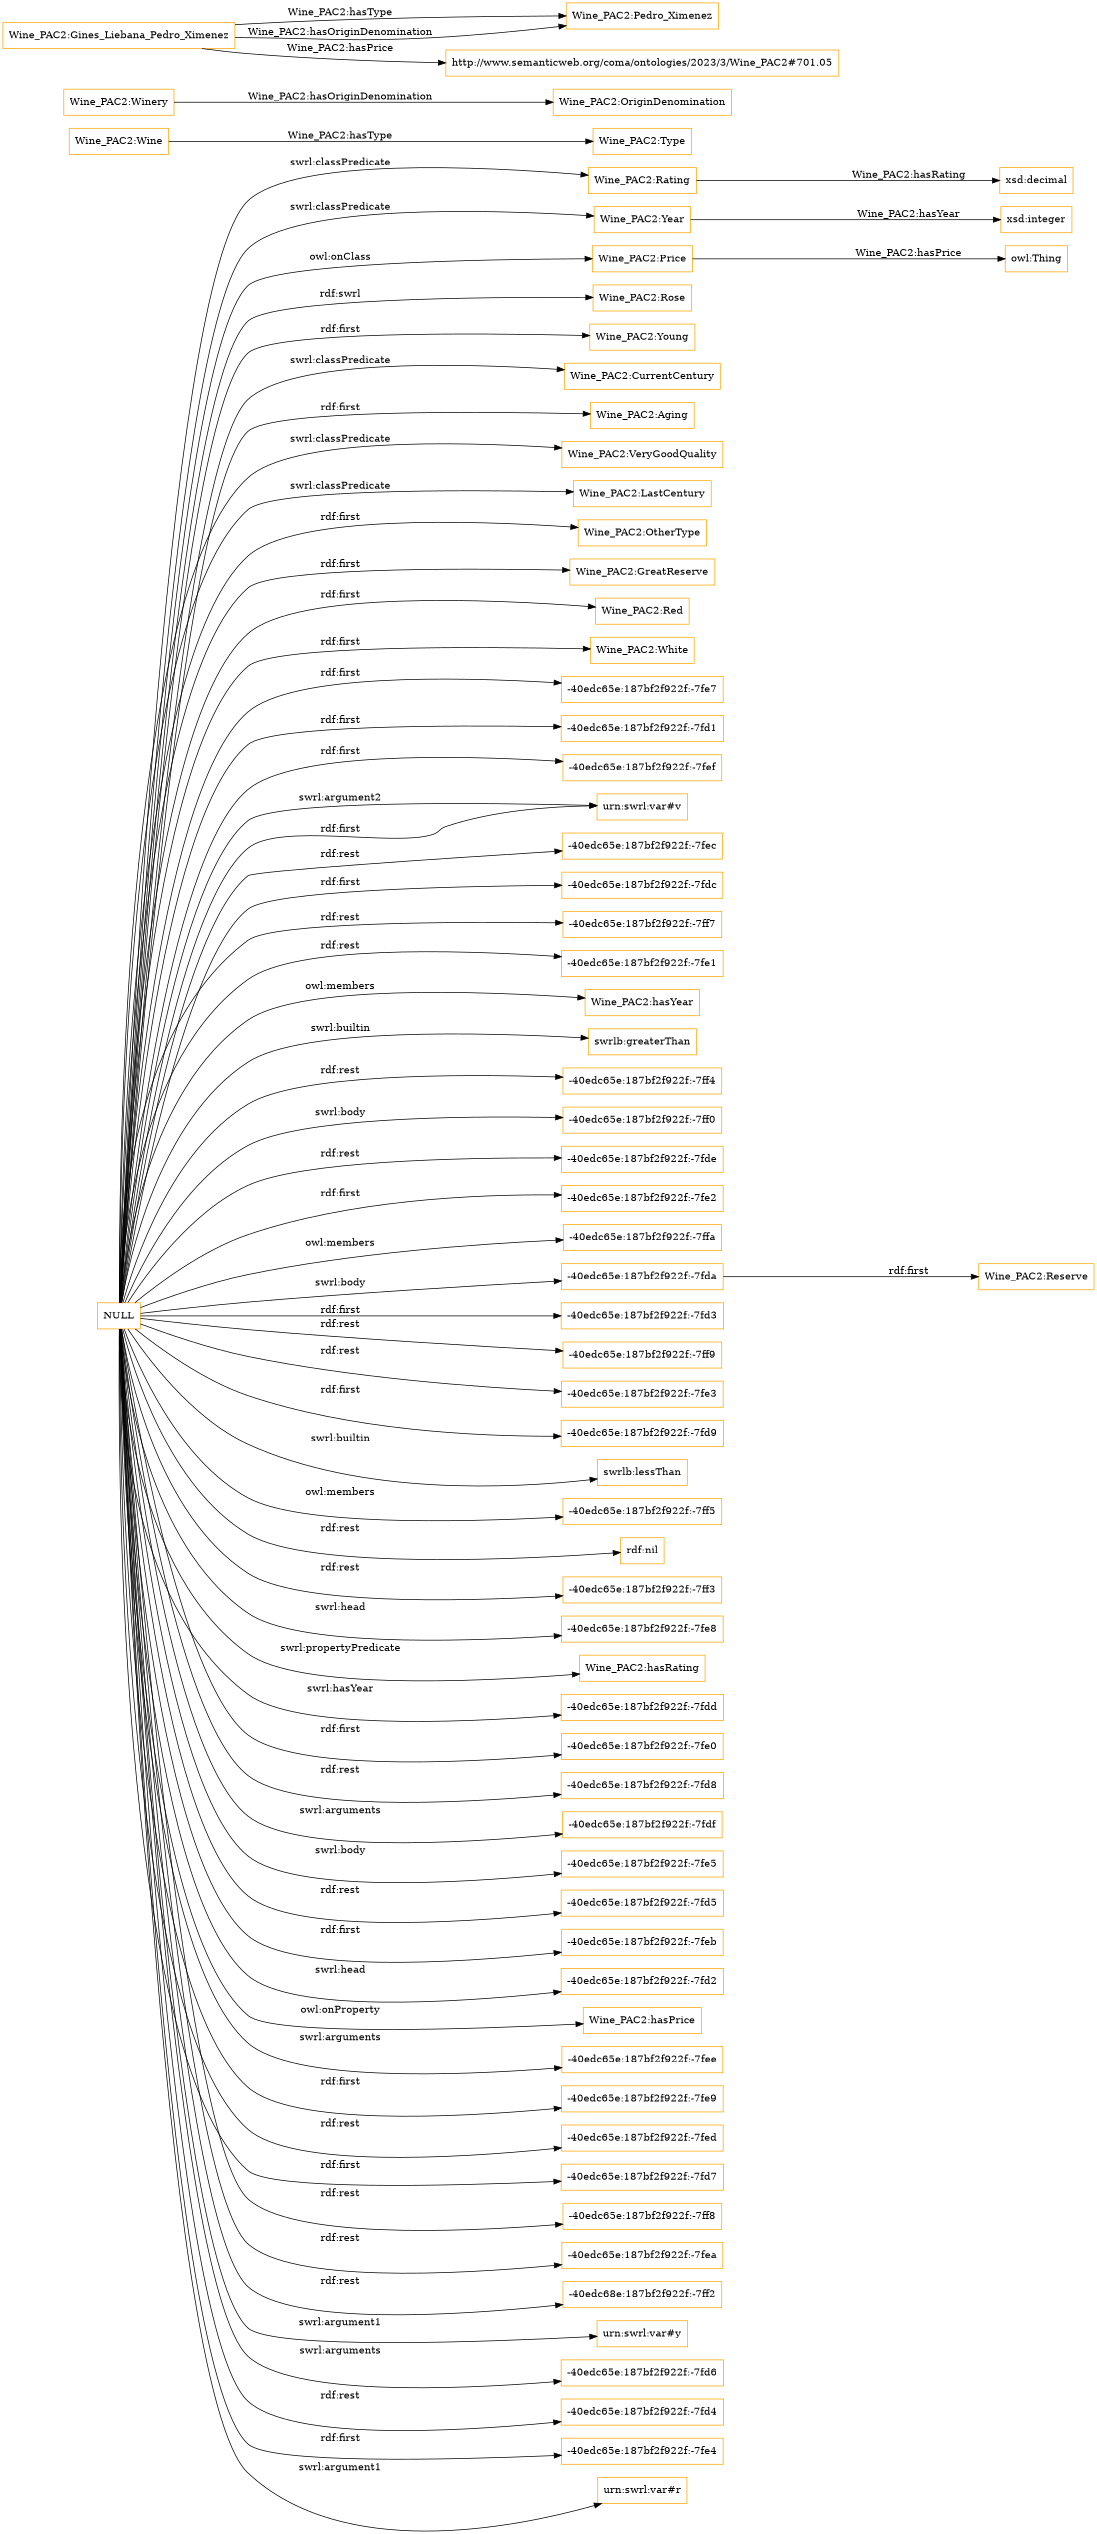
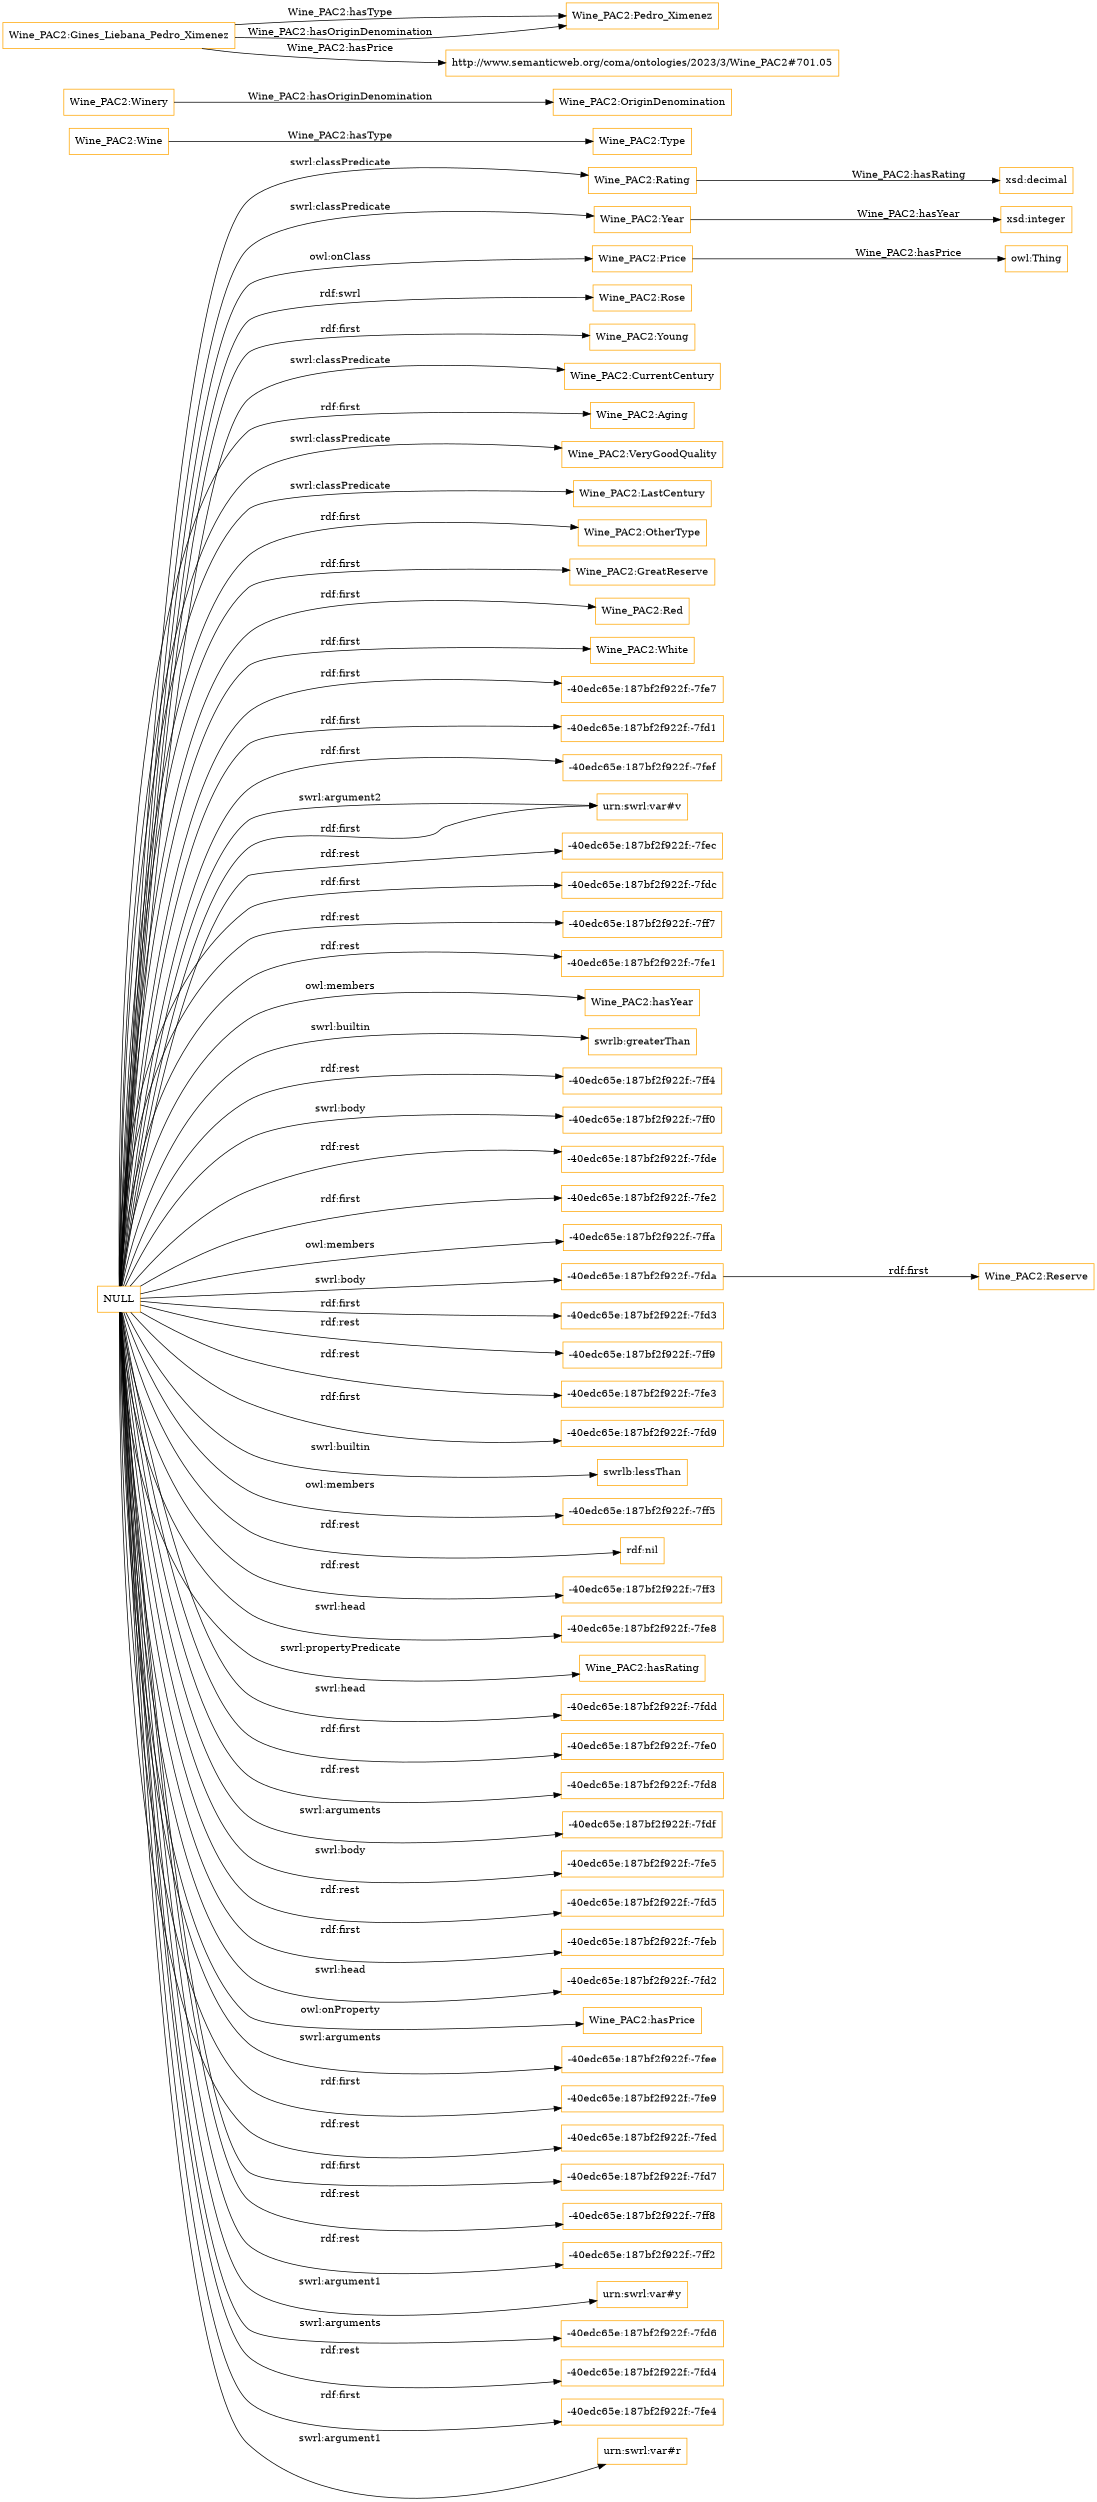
  digraph {
    rankdir=LR
    node [color=orange shape=rectangle]
    "Wine_PAC2:Rating"
    "xsd:decimal"
    "Wine_PAC2:Year"
    "xsd:integer"
    "Wine_PAC2:Wine"
    "Wine_PAC2:Type"
    "Wine_PAC2:Price"
    "owl:Thing"
    "Wine_PAC2:Winery"
    "Wine_PAC2:OriginDenomination"
    NULL
    "Wine_PAC2:Rose"
    "Wine_PAC2:Young"
    "Wine_PAC2:CurrentCentury"
    "Wine_PAC2:Aging"
    "Wine_PAC2:VeryGoodQuality"
    "Wine_PAC2:LastCentury"
    "Wine_PAC2:OtherType"
    "Wine_PAC2:GreatReserve"
    "Wine_PAC2:Red"
    "Wine_PAC2:White"
    "-40edc65e:187bf2f922f:-7fe7"
    "-40edc65e:187bf2f922f:-7fd1"
    "-40edc65e:187bf2f922f:-7fef"
    "urn:swrl:var#v"
    "-40edc65e:187bf2f922f:-7fec"
    "-40edc65e:187bf2f922f:-7fdc"
    "-40edc65e:187bf2f922f:-7ff7"
    "-40edc65e:187bf2f922f:-7fe1"
    "Wine_PAC2:hasYear"
    "swrlb:greaterThan"
    "-40edc65e:187bf2f922f:-7ff4"
    "-40edc65e:187bf2f922f:-7ff0"
    "-40edc65e:187bf2f922f:-7fde"
    "-40edc65e:187bf2f922f:-7fe2"
    "-40edc65e:187bf2f922f:-7ffa"
    "-40edc65e:187bf2f922f:-7fda"
    "-40edc65e:187bf2f922f:-7fd3"
    "-40edc65e:187bf2f922f:-7ff9"
    "-40edc65e:187bf2f922f:-7fe3"
    "-40edc65e:187bf2f922f:-7fd9"
    "swrlb:lessThan"
    "-40edc65e:187bf2f922f:-7ff5"
    "rdf:nil"
    "-40edc65e:187bf2f922f:-7ff3"
    "-40edc65e:187bf2f922f:-7fe8"
    "Wine_PAC2:hasRating"
    "-40edc65e:187bf2f922f:-7fdd"
    "-40edc65e:187bf2f922f:-7fe0"
    "-40edc65e:187bf2f922f:-7fd8"
    "-40edc65e:187bf2f922f:-7fdf"
    "-40edc65e:187bf2f922f:-7fe5"
    "-40edc65e:187bf2f922f:-7fd5"
    "-40edc65e:187bf2f922f:-7feb"
    "-40edc65e:187bf2f922f:-7fd2"
    "Wine_PAC2:hasPrice"
    "-40edc65e:187bf2f922f:-7fee"
    "-40edc65e:187bf2f922f:-7fe9"
    "-40edc65e:187bf2f922f:-7fed"
    "-40edc65e:187bf2f922f:-7fd7"
    "-40edc65e:187bf2f922f:-7ff8"
-   "-40edc65e:187bf2f922f:-7fea"
-   "-40edc65e:187bf2f922f:-7ff2" [label="-40edc68e:187bf2f922f:-7ff2"]
+   "-40edc65e:187bf2f922f:-7ff2"
    "urn:swrl:var#y"
    "-40edc65e:187bf2f922f:-7fd6"
    "-40edc65e:187bf2f922f:-7fd4"
    "-40edc65e:187bf2f922f:-7fe4"
    "urn:swrl:var#r"
    "Wine_PAC2:Reserve"
    "Wine_PAC2:Gines_Liebana_Pedro_Ximenez"
    "Wine_PAC2:Pedro_Ximenez"
    "http://www.semanticweb.org/coma/ontologies/2023/3/Wine_PAC2#701.05"
    "Wine_PAC2:Rating" -> "xsd:decimal" [label="Wine_PAC2:hasRating"]
    "Wine_PAC2:Year" -> "xsd:integer" [label="Wine_PAC2:hasYear"]
    "Wine_PAC2:Wine" -> "Wine_PAC2:Type" [label="Wine_PAC2:hasType"]
    "Wine_PAC2:Price" -> "owl:Thing" [label="Wine_PAC2:hasPrice"]
    "Wine_PAC2:Winery" -> "Wine_PAC2:OriginDenomination" [label="Wine_PAC2:hasOriginDenomination"]
    NULL -> "Wine_PAC2:Rating" [label="swrl:classPredicate"]
    NULL -> "Wine_PAC2:Year" [label="swrl:classPredicate"]
    NULL -> "Wine_PAC2:Price" [label="owl:onClass"]
    NULL -> "Wine_PAC2:Rose" [label="rdf:swrl"]
    NULL -> "Wine_PAC2:Young" [label="rdf:first"]
    NULL -> "Wine_PAC2:CurrentCentury" [label="swrl:classPredicate"]
    NULL -> "Wine_PAC2:Aging" [label="rdf:first"]
    NULL -> "Wine_PAC2:VeryGoodQuality" [label="swrl:classPredicate"]
    NULL -> "Wine_PAC2:LastCentury" [label="swrl:classPredicate"]
    NULL -> "Wine_PAC2:OtherType" [label="rdf:first"]
    NULL -> "Wine_PAC2:GreatReserve" [label="rdf:first"]
    NULL -> "Wine_PAC2:Red" [label="rdf:first"]
    NULL -> "Wine_PAC2:White" [label="rdf:first"]
    NULL -> "-40edc65e:187bf2f922f:-7fe7" [label="rdf:first"]
    NULL -> "-40edc65e:187bf2f922f:-7fd1" [label="rdf:first"]
    NULL -> "-40edc65e:187bf2f922f:-7fef" [label="rdf:first"]
    NULL -> "urn:swrl:var#v" [label="swrl:argument2"]
    NULL -> "urn:swrl:var#v" [label="rdf:first"]
    NULL -> "-40edc65e:187bf2f922f:-7fec" [label="rdf:rest"]
    NULL -> "-40edc65e:187bf2f922f:-7fdc" [label="rdf:first"]
    NULL -> "-40edc65e:187bf2f922f:-7ff7" [label="rdf:rest"]
    NULL -> "-40edc65e:187bf2f922f:-7fe1" [label="rdf:rest"]
    NULL -> "Wine_PAC2:hasYear" [label="owl:members"]
    NULL -> "swrlb:greaterThan" [label="swrl:builtin"]
    NULL -> "-40edc65e:187bf2f922f:-7ff4" [label="rdf:rest"]
    NULL -> "-40edc65e:187bf2f922f:-7ff0" [label="swrl:body"]
    NULL -> "-40edc65e:187bf2f922f:-7fde" [label="rdf:rest"]
    NULL -> "-40edc65e:187bf2f922f:-7fe2" [label="rdf:first"]
    NULL -> "-40edc65e:187bf2f922f:-7ffa" [label="owl:members"]
    NULL -> "-40edc65e:187bf2f922f:-7fda" [label="swrl:body"]
    NULL -> "-40edc65e:187bf2f922f:-7fd3" [label="rdf:first"]
    NULL -> "-40edc65e:187bf2f922f:-7ff9" [label="rdf:rest"]
    NULL -> "-40edc65e:187bf2f922f:-7fe3" [label="rdf:rest"]
    NULL -> "-40edc65e:187bf2f922f:-7fd9" [label="rdf:first"]
    NULL -> "swrlb:lessThan" [label="swrl:builtin"]
    NULL -> "-40edc65e:187bf2f922f:-7ff5" [label="owl:members"]
    NULL -> "rdf:nil" [label="rdf:rest"]
    NULL -> "-40edc65e:187bf2f922f:-7ff3" [label="rdf:rest"]
    NULL -> "-40edc65e:187bf2f922f:-7fe8" [label="swrl:head"]
    NULL -> "Wine_PAC2:hasRating" [label="swrl:propertyPredicate"]
-   NULL -> "-40edc65e:187bf2f922f:-7fdd" [label="swrl:hasYear"]
+   NULL -> "-40edc65e:187bf2f922f:-7fdd" [label="swrl:head"]
    NULL -> "-40edc65e:187bf2f922f:-7fe0" [label="rdf:first"]
    NULL -> "-40edc65e:187bf2f922f:-7fd8" [label="rdf:rest"]
    NULL -> "-40edc65e:187bf2f922f:-7fdf" [label="swrl:arguments"]
    NULL -> "-40edc65e:187bf2f922f:-7fe5" [label="swrl:body"]
    NULL -> "-40edc65e:187bf2f922f:-7fd5" [label="rdf:rest"]
    NULL -> "-40edc65e:187bf2f922f:-7feb" [label="rdf:first"]
    NULL -> "-40edc65e:187bf2f922f:-7fd2" [label="swrl:head"]
    NULL -> "Wine_PAC2:hasPrice" [label="owl:onProperty"]
    NULL -> "-40edc65e:187bf2f922f:-7fee" [label="swrl:arguments"]
    NULL -> "-40edc65e:187bf2f922f:-7fe9" [label="rdf:first"]
    NULL -> "-40edc65e:187bf2f922f:-7fed" [label="rdf:rest"]
    NULL -> "-40edc65e:187bf2f922f:-7fd7" [label="rdf:first"]
    NULL -> "-40edc65e:187bf2f922f:-7ff8" [label="rdf:rest"]
-   NULL -> "-40edc65e:187bf2f922f:-7fea" [label="rdf:rest"]
    NULL -> "-40edc65e:187bf2f922f:-7ff2" [label="rdf:rest"]
    NULL -> "urn:swrl:var#y" [label="swrl:argument1"]
    NULL -> "-40edc65e:187bf2f922f:-7fd6" [label="swrl:arguments"]
    NULL -> "-40edc65e:187bf2f922f:-7fd4" [label="rdf:rest"]
    NULL -> "-40edc65e:187bf2f922f:-7fe4" [label="rdf:first"]
    NULL -> "urn:swrl:var#r" [label="swrl:argument1"]
    "-40edc65e:187bf2f922f:-7fda" -> "Wine_PAC2:Reserve" [label="rdf:first"]
    "Wine_PAC2:Gines_Liebana_Pedro_Ximenez" -> "Wine_PAC2:Pedro_Ximenez" [label="Wine_PAC2:hasType"]
    "Wine_PAC2:Gines_Liebana_Pedro_Ximenez" -> "Wine_PAC2:Pedro_Ximenez" [label="Wine_PAC2:hasOriginDenomination"]
    "Wine_PAC2:Gines_Liebana_Pedro_Ximenez" -> "http://www.semanticweb.org/coma/ontologies/2023/3/Wine_PAC2#701.05" [label="Wine_PAC2:hasPrice"]
  }
